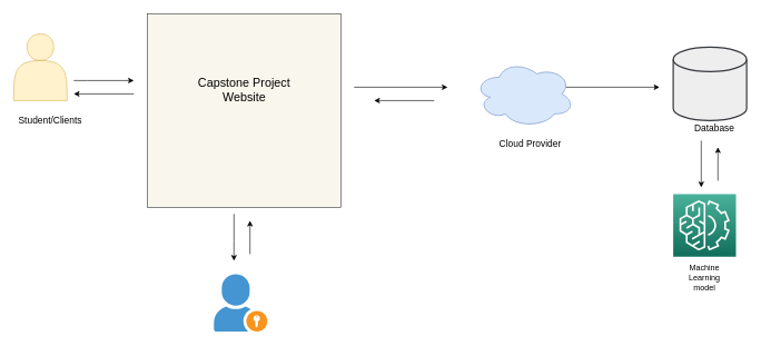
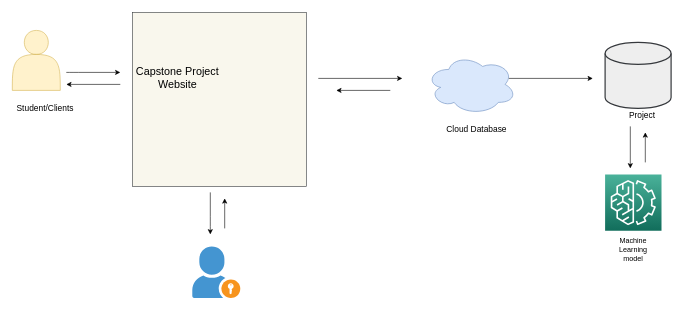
  <mxCell id="0" />
  <mxCell id="1" parent="0" />
  <mxCell id="2" value="" style="shape=actor;whiteSpace=wrap;html=1;fillColor=#fff2cc;strokeColor=#d6b656;" vertex="1" parent="1"><mxGeometry x="20" y="50" width="80" height="100" as="geometry" /></mxCell>
  <mxCell id="3" value="&lt;font style=&quot;font-size: 14px&quot;&gt;Student/Clients&lt;/font&gt;" style="text;html=1;strokeColor=none;fillColor=none;align=center;verticalAlign=middle;whiteSpace=wrap;rounded=0;" vertex="1" parent="1"><mxGeometry x="55" y="170" width="40" height="20" as="geometry" /></mxCell>
  <mxCell id="4" value="" style="endArrow=classic;html=1;" edge="1" parent="1"><mxGeometry width="50" height="50" relative="1" as="geometry"><mxPoint x="110" y="120" as="sourcePoint" /><mxPoint x="200" y="120" as="targetPoint" /><Array as="points"><mxPoint x="120" y="120" /></Array></mxGeometry></mxCell>
  <mxCell id="5" value="" style="endArrow=classic;html=1;" edge="1" parent="1"><mxGeometry width="50" height="50" relative="1" as="geometry"><mxPoint x="200" y="140" as="sourcePoint" /><mxPoint x="110" y="140" as="targetPoint" /><Array as="points"><mxPoint x="200" y="140" /></Array></mxGeometry></mxCell>
  <mxCell id="6" value="" style="whiteSpace=wrap;html=1;aspect=fixed;fillColor=#f9f7ed;strokeColor=#36393d;" vertex="1" parent="1"><mxGeometry x="220" y="20" width="290" height="290" as="geometry" /></mxCell>
- <mxCell id="7" value="&lt;div style=&quot;font-size: 18px&quot;&gt;&lt;font style=&quot;font-size: 18px&quot;&gt;Capstone Project Website&lt;/font&gt;&lt;/div&gt;&lt;div style=&quot;font-size: 18px&quot;&gt;&lt;font style=&quot;font-size: 18px&quot;&gt;&lt;br&gt;&lt;/font&gt;&lt;/div&gt;" style="text;html=1;strokeColor=none;fillColor=none;align=center;verticalAlign=middle;whiteSpace=wrap;rounded=0;" vertex="1" parent="1"><mxGeometry x="292.5" y="100" width="145" height="90" as="geometry" /></mxCell>
+ <mxCell id="7" value="&lt;div style=&quot;font-size: 18px&quot;&gt;&lt;font style=&quot;font-size: 18px&quot;&gt;Capstone Project Website&lt;/font&gt;&lt;/div&gt;&lt;div style=&quot;font-size: 18px&quot;&gt;&lt;font style=&quot;font-size: 18px&quot;&gt;&lt;br&gt;&lt;/font&gt;&lt;/div&gt;" style="text;html=1;strokeColor=none;fillColor=none;align=center;verticalAlign=middle;whiteSpace=wrap;rounded=0;" vertex="1" parent="1"><mxGeometry x="222.5" y="95" width="145" height="90" as="geometry" /></mxCell>
  <mxCell id="8" value="" style="endArrow=classic;html=1;" edge="1" parent="1"><mxGeometry width="50" height="50" relative="1" as="geometry"><mxPoint x="530" y="130" as="sourcePoint" /><mxPoint x="670" y="130" as="targetPoint" /></mxGeometry></mxCell>
  <mxCell id="9" value="" style="strokeWidth=2;html=1;shape=mxgraph.flowchart.database;whiteSpace=wrap;fillColor=#eeeeee;strokeColor=#36393d;" vertex="1" parent="1"><mxGeometry x="1008" y="70" width="110" height="110" as="geometry" /></mxCell>
- <mxCell id="10" value="&lt;div style=&quot;font-size: 14px&quot;&gt;&lt;font style=&quot;font-size: 14px&quot;&gt;Database&lt;/font&gt;&lt;/div&gt;&lt;div style=&quot;font-size: 14px&quot;&gt;&lt;font style=&quot;font-size: 14px&quot;&gt;&lt;br&gt;&lt;/font&gt;&lt;/div&gt;" style="text;html=1;strokeColor=none;fillColor=none;align=center;verticalAlign=middle;whiteSpace=wrap;rounded=0;" vertex="1" parent="1"><mxGeometry x="1050" y="190" width="40" height="20" as="geometry" /></mxCell>
+ <mxCell id="10" value="&lt;div style=&quot;font-size: 14px&quot;&gt;&lt;font style=&quot;font-size: 14px&quot;&gt;Project&lt;/font&gt;&lt;/div&gt;&lt;div style=&quot;font-size: 14px&quot;&gt;&lt;font style=&quot;font-size: 14px&quot;&gt;&lt;br&gt;&lt;/font&gt;&lt;/div&gt;" style="text;html=1;strokeColor=none;fillColor=none;align=center;verticalAlign=middle;whiteSpace=wrap;rounded=0;" vertex="1" parent="1"><mxGeometry x="1050" y="190" width="40" height="20" as="geometry" /></mxCell>
  <mxCell id="11" value="" style="sketch=0;points=[[0,0,0],[0.25,0,0],[0.5,0,0],[0.75,0,0],[1,0,0],[0,1,0],[0.25,1,0],[0.5,1,0],[0.75,1,0],[1,1,0],[0,0.25,0],[0,0.5,0],[0,0.75,0],[1,0.25,0],[1,0.5,0],[1,0.75,0]];outlineConnect=0;fontColor=#232F3E;gradientColor=#4AB29A;gradientDirection=north;fillColor=#116D5B;strokeColor=#ffffff;dashed=0;verticalLabelPosition=bottom;verticalAlign=top;align=center;html=1;fontSize=12;fontStyle=0;aspect=fixed;shape=mxgraph.aws4.resourceIcon;resIcon=mxgraph.aws4.machine_learning;" vertex="1" parent="1"><mxGeometry x="1008" y="290" width="94" height="94" as="geometry" /></mxCell>
  <mxCell id="12" value="" style="endArrow=classic;html=1;" edge="1" parent="1"><mxGeometry width="50" height="50" relative="1" as="geometry"><mxPoint x="1050" y="210" as="sourcePoint" /><mxPoint x="1050" y="280" as="targetPoint" /></mxGeometry></mxCell>
  <mxCell id="13" value="Machine Learning model" style="text;html=1;strokeColor=none;fillColor=none;align=center;verticalAlign=middle;whiteSpace=wrap;rounded=0;" vertex="1" parent="1"><mxGeometry x="1035" y="405" width="40" height="20" as="geometry" /></mxCell>
  <mxCell id="14" value="" style="endArrow=classic;html=1;" edge="1" parent="1"><mxGeometry width="50" height="50" relative="1" as="geometry"><mxPoint x="650" y="150" as="sourcePoint" /><mxPoint x="560" y="150" as="targetPoint" /><Array as="points"><mxPoint x="650" y="150" /></Array></mxGeometry></mxCell>
  <mxCell id="15" value="" style="endArrow=classic;html=1;" edge="1" parent="1"><mxGeometry width="50" height="50" relative="1" as="geometry"><mxPoint x="1075" y="270" as="sourcePoint" /><mxPoint x="1075" y="220" as="targetPoint" /><Array as="points"><mxPoint x="1075" y="270" /></Array></mxGeometry></mxCell>
  <mxCell id="16" value="" style="ellipse;shape=cloud;whiteSpace=wrap;html=1;fillColor=#dae8fc;strokeColor=#6c8ebf;" vertex="1" parent="1"><mxGeometry x="710" y="90" width="150" height="100" as="geometry" /></mxCell>
- <mxCell id="17" value="&lt;font style=&quot;font-size: 14px&quot;&gt;Cloud Provider&lt;/font&gt;" style="text;html=1;strokeColor=none;fillColor=none;align=center;verticalAlign=middle;whiteSpace=wrap;rounded=0;" vertex="1" parent="1"><mxGeometry x="740" y="200" width="107.5" height="30" as="geometry" /></mxCell>
+ <mxCell id="17" value="&lt;font style=&quot;font-size: 14px&quot;&gt;Cloud Database&lt;/font&gt;" style="text;html=1;strokeColor=none;fillColor=none;align=center;verticalAlign=middle;whiteSpace=wrap;rounded=0;" vertex="1" parent="1"><mxGeometry x="740" y="200" width="107.5" height="30" as="geometry" /></mxCell>
  <mxCell id="18" value="" style="shadow=0;dashed=0;html=1;strokeColor=none;fillColor=#4495D1;labelPosition=center;verticalLabelPosition=bottom;verticalAlign=top;align=center;outlineConnect=0;shape=mxgraph.veeam.portal_admin;" vertex="1" parent="1"><mxGeometry x="320" y="410" width="80" height="86" as="geometry" /></mxCell>
  <mxCell id="19" value="" style="endArrow=classic;html=1;" edge="1" parent="1"><mxGeometry width="50" height="50" relative="1" as="geometry"><mxPoint x="350" y="320" as="sourcePoint" /><mxPoint x="350" y="390" as="targetPoint" /><Array as="points"><mxPoint x="350" y="370" /></Array></mxGeometry></mxCell>
  <mxCell id="20" value="" style="endArrow=classic;html=1;" edge="1" parent="1"><mxGeometry width="50" height="50" relative="1" as="geometry"><mxPoint x="374" y="380" as="sourcePoint" /><mxPoint x="374" y="330" as="targetPoint" /><Array as="points"><mxPoint x="374" y="380" /></Array></mxGeometry></mxCell>
  <mxCell id="21" value="" style="endArrow=classic;html=1;" edge="1" parent="1"><mxGeometry width="50" height="50" relative="1" as="geometry"><mxPoint x="847.5" y="130" as="sourcePoint" /><mxPoint x="987.5" y="130" as="targetPoint" /></mxGeometry></mxCell>
